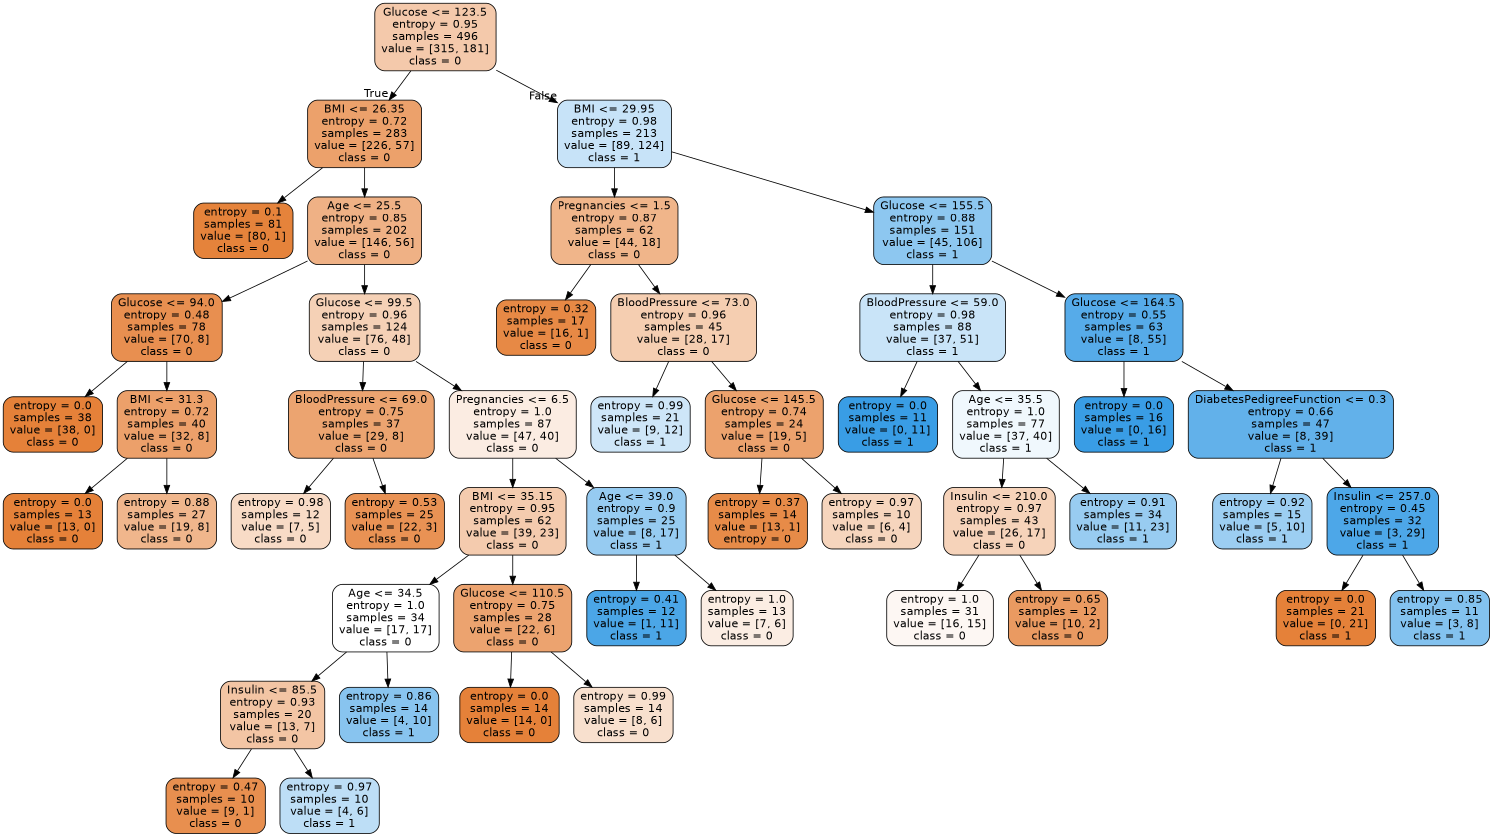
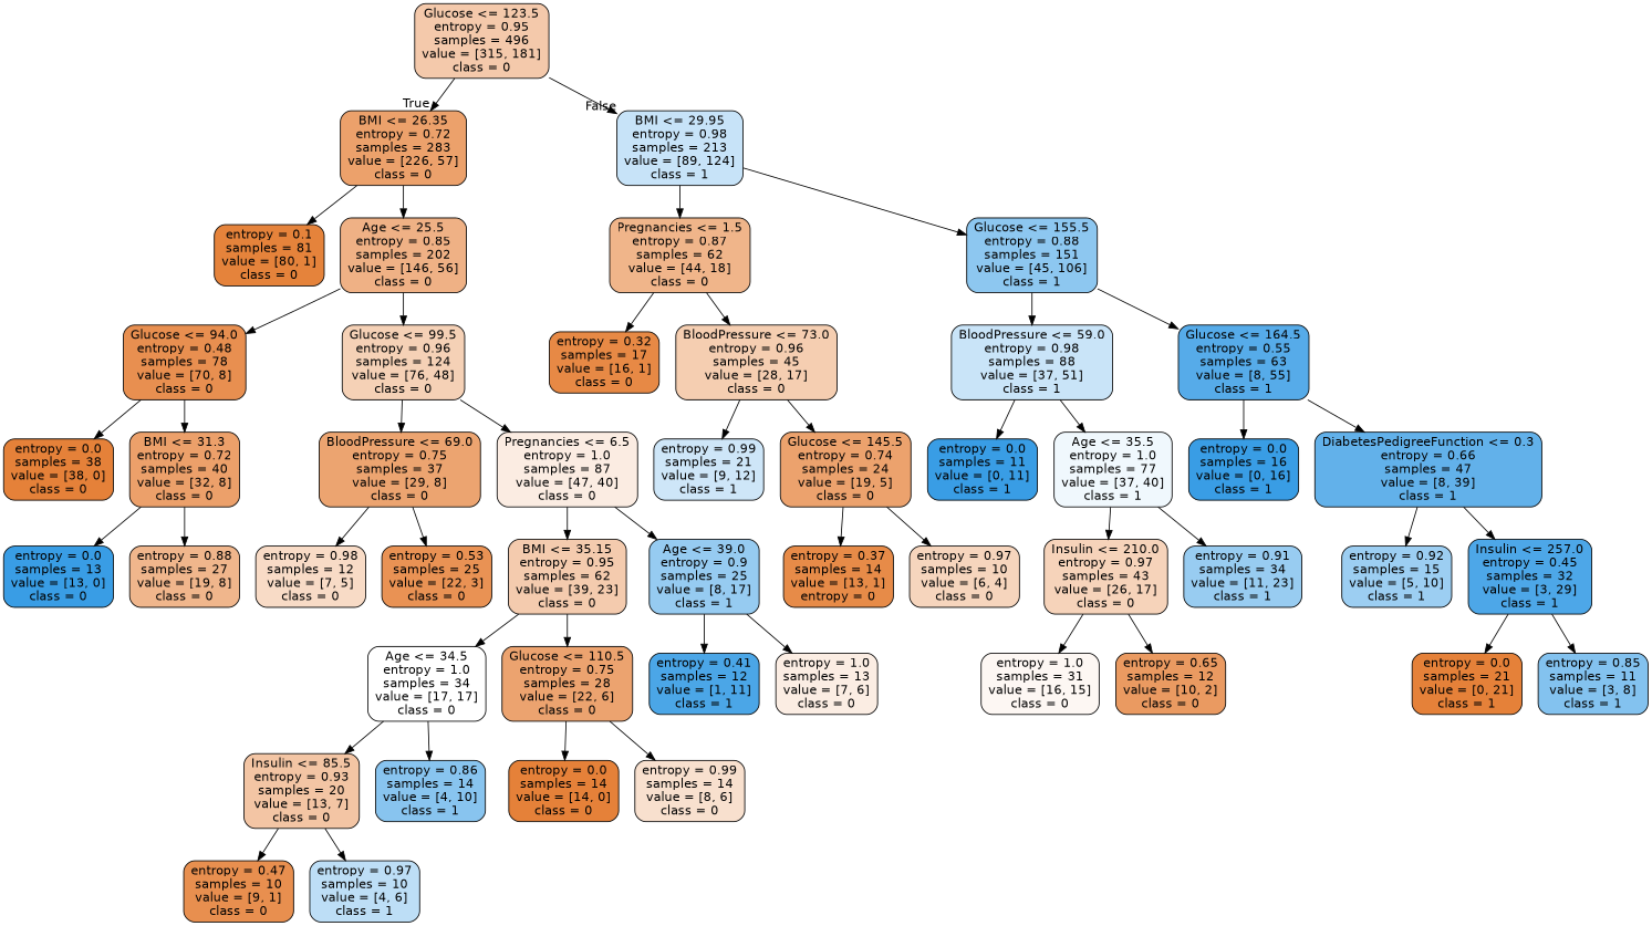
  digraph {
    node [color=black fillcolor="#e58139" fontname=helvetica shape=box style="filled, rounded"]
    edge [fontname=helvetica]
    n1 [fillcolor="#f4c9ab" label="Glucose <= 123.5\nentropy = 0.95\nsamples = 496\nvalue = [315, 181]\nclass = 0"]
    n2 [fillcolor="#eca16b" label="BMI <= 26.35\nentropy = 0.72\nsamples = 283\nvalue = [226, 57]\nclass = 0"]
    n3 [fillcolor="#c7e3f8" label="BMI <= 29.95\nentropy = 0.98\nsamples = 213\nvalue = [89, 124]\nclass = 1"]
    n4 [fillcolor="#e5833b" label="entropy = 0.1\nsamples = 81\nvalue = [80, 1]\nclass = 0"]
    n5 [fillcolor="#efb185" label="Age <= 25.5\nentropy = 0.85\nsamples = 202\nvalue = [146, 56]\nclass = 0"]
    n6 [fillcolor="#f0b58a" label="Pregnancies <= 1.5\nentropy = 0.87\nsamples = 62\nvalue = [44, 18]\nclass = 0"]
    n7 [fillcolor="#8dc7f0" label="Glucose <= 155.5\nentropy = 0.88\nsamples = 151\nvalue = [45, 106]\nclass = 1"]
    n8 [fillcolor="#e88f50" label="Glucose <= 94.0\nentropy = 0.48\nsamples = 78\nvalue = [70, 8]\nclass = 0"]
    n9 [fillcolor="#f5d1b6" label="Glucose <= 99.5\nentropy = 0.96\nsamples = 124\nvalue = [76, 48]\nclass = 0"]
    n10 [label="entropy = 0.0\nsamples = 38\nvalue = [38, 0]\nclass = 0"]
    n11 [fillcolor="#eca06a" label="BMI <= 31.3\nentropy = 0.72\nsamples = 40\nvalue = [32, 8]\nclass = 0"]
    n12 [fillcolor="#eca470" label="BloodPressure <= 69.0\nentropy = 0.75\nsamples = 37\nvalue = [29, 8]\nclass = 0"]
    n13 [fillcolor="#fbece2" label="Pregnancies <= 6.5\nentropy = 1.0\nsamples = 87\nvalue = [47, 40]\nclass = 0"]
-   n14 [label="entropy = 0.0\nsamples = 13\nvalue = [13, 0]\nclass = 0"]
+   n14 [fillcolor="#399de5" label="entropy = 0.0\nsamples = 13\nvalue = [13, 0]\nclass = 0"]
    n15 [fillcolor="#f0b68c" label="entropy = 0.88\nsamples = 27\nvalue = [19, 8]\nclass = 0"]
    n16 [fillcolor="#f8dbc6" label="entropy = 0.98\nsamples = 12\nvalue = [7, 5]\nclass = 0"]
    n17 [fillcolor="#e99254" label="entropy = 0.53\nsamples = 25\nvalue = [22, 3]\nclass = 0"]
    n18 [fillcolor="#f4cbae" label="BMI <= 35.15\nentropy = 0.95\nsamples = 62\nvalue = [39, 23]\nclass = 0"]
    n19 [fillcolor="#96cbf1" label="Age <= 39.0\nentropy = 0.9\nsamples = 25\nvalue = [8, 17]\nclass = 1"]
    n20 [fillcolor="#ffffff" label="Age <= 34.5\nentropy = 1.0\nsamples = 34\nvalue = [17, 17]\nclass = 0"]
    n21 [fillcolor="#eca36f" label="Glucose <= 110.5\nentropy = 0.75\nsamples = 28\nvalue = [22, 6]\nclass = 0"]
    n22 [fillcolor="#4ba6e7" label="entropy = 0.41\nsamples = 12\nvalue = [1, 11]\nclass = 1"]
    n23 [fillcolor="#fbede3" label="entropy = 1.0\nsamples = 13\nvalue = [7, 6]\nclass = 0"]
    n24 [fillcolor="#f3c5a4" label="Insulin <= 85.5\nentropy = 0.93\nsamples = 20\nvalue = [13, 7]\nclass = 0"]
    n25 [fillcolor="#88c4ef" label="entropy = 0.86\nsamples = 14\nvalue = [4, 10]\nclass = 1"]
    n26 [label="entropy = 0.0\nsamples = 14\nvalue = [14, 0]\nclass = 0"]
    n27 [fillcolor="#f8e0ce" label="entropy = 0.99\nsamples = 14\nvalue = [8, 6]\nclass = 0"]
    n28 [fillcolor="#e88f4f" label="entropy = 0.47\nsamples = 10\nvalue = [9, 1]\nclass = 0"]
    n29 [fillcolor="#bddef6" label="entropy = 0.97\nsamples = 10\nvalue = [4, 6]\nclass = 1"]
    n30 [fillcolor="#e78945" label="entropy = 0.32\nsamples = 17\nvalue = [16, 1]\nclass = 0"]
    n31 [fillcolor="#f5ceb1" label="BloodPressure <= 73.0\nentropy = 0.96\nsamples = 45\nvalue = [28, 17]\nclass = 0"]
    n32 [fillcolor="#c9e4f8" label="BloodPressure <= 59.0\nentropy = 0.98\nsamples = 88\nvalue = [37, 51]\nclass = 1"]
    n33 [fillcolor="#56abe9" label="Glucose <= 164.5\nentropy = 0.55\nsamples = 63\nvalue = [8, 55]\nclass = 1"]
    n34 [fillcolor="#cee6f8" label="entropy = 0.99\nsamples = 21\nvalue = [9, 12]\nclass = 1"]
    n35 [fillcolor="#eca26d" label="Glucose <= 145.5\nentropy = 0.74\nsamples = 24\nvalue = [19, 5]\nclass = 0"]
    n36 [fillcolor="#e78b48" label="entropy = 0.37\nsamples = 14\nvalue = [13, 1]\nentropy = 0"]
    n37 [fillcolor="#f6d5bd" label="entropy = 0.97\nsamples = 10\nvalue = [6, 4]\nclass = 0"]
    n38 [fillcolor="#399de5" label="entropy = 0.0\nsamples = 11\nvalue = [0, 11]\nclass = 1"]
    n39 [fillcolor="#f0f8fd" label="Age <= 35.5\nentropy = 1.0\nsamples = 77\nvalue = [37, 40]\nclass = 1"]
    n40 [fillcolor="#399de5" label="entropy = 0.0\nsamples = 16\nvalue = [0, 16]\nclass = 1"]
    n41 [fillcolor="#62b1ea" label="DiabetesPedigreeFunction <= 0.3\nentropy = 0.66\nsamples = 47\nvalue = [8, 39]\nclass = 1"]
    n42 [fillcolor="#f6d3ba" label="Insulin <= 210.0\nentropy = 0.97\nsamples = 43\nvalue = [26, 17]\nclass = 0"]
    n43 [fillcolor="#98ccf1" label="entropy = 0.91\nsamples = 34\nvalue = [11, 23]\nclass = 1"]
    n44 [fillcolor="#fdf7f3" label="entropy = 1.0\nsamples = 31\nvalue = [16, 15]\nclass = 0"]
    n45 [fillcolor="#ea9a61" label="entropy = 0.65\nsamples = 12\nvalue = [10, 2]\nclass = 0"]
    n46 [fillcolor="#9ccef2" label="entropy = 0.92\nsamples = 15\nvalue = [5, 10]\nclass = 1"]
    n47 [fillcolor="#4da7e8" label="Insulin <= 257.0\nentropy = 0.45\nsamples = 32\nvalue = [3, 29]\nclass = 1"]
    n48 [label="entropy = 0.0\nsamples = 21\nvalue = [0, 21]\nclass = 1"]
    n49 [fillcolor="#83c2ef" label="entropy = 0.85\nsamples = 11\nvalue = [3, 8]\nclass = 1"]
    n1 -> n2 [headlabel=True labelangle=45 labeldistance=2.5]
    n1 -> n3 [headlabel=False labelangle=-45 labeldistance=2.5]
    n2 -> n4
    n2 -> n5
    n3 -> n6
    n3 -> n7
    n5 -> n8
    n5 -> n9
    n6 -> n30
    n6 -> n31
    n7 -> n32
    n7 -> n33
    n8 -> n10
    n8 -> n11
    n9 -> n12
    n9 -> n13
    n11 -> n14
    n11 -> n15
    n12 -> n16
    n12 -> n17
    n13 -> n18
    n13 -> n19
    n18 -> n20
    n18 -> n21
    n19 -> n22
    n19 -> n23
    n20 -> n24
    n20 -> n25
    n21 -> n26
    n21 -> n27
    n24 -> n28
    n24 -> n29
    n31 -> n34
    n31 -> n35
    n32 -> n38
    n32 -> n39
    n33 -> n40
    n33 -> n41
    n35 -> n36
    n35 -> n37
    n39 -> n42
    n39 -> n43
    n41 -> n46
    n41 -> n47
    n42 -> n44
    n42 -> n45
    n47 -> n48
    n47 -> n49
  }
